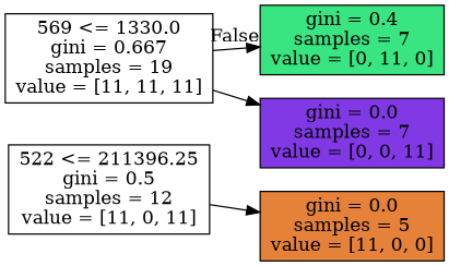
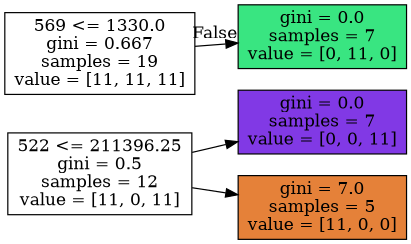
  digraph {
    rankdir=LR
    node [color=black fillcolor="#e5813900" shape=box style=filled]
    n1 [label="569 <= 1330.0\ngini = 0.667\nsamples = 19\nvalue = [11, 11, 11]"]
-   n2 [fillcolor="#39e581ff" label="gini = 0.4\nsamples = 7\nvalue = [0, 11, 0]"]
+   n2 [fillcolor="#39e581ff" label="gini = 0.0\nsamples = 7\nvalue = [0, 11, 0]"]
    n3 [label="522 <= 211396.25\ngini = 0.5\nsamples = 12\nvalue = [11, 0, 11]"]
    n4 [fillcolor="#8139e5ff" label="gini = 0.0\nsamples = 7\nvalue = [0, 0, 11]"]
-   n5 [fillcolor="#e58139ff" label="gini = 0.0\nsamples = 5\nvalue = [11, 0, 0]"]
+   n5 [fillcolor="#e58139ff" label="gini = 7.0\nsamples = 5\nvalue = [11, 0, 0]"]
    n1 -> n2 [headlabel=False labelangle=-45 labeldistance=2.5]
-   n1 -> n4
+   n3 -> n4
    n3 -> n5
  }
